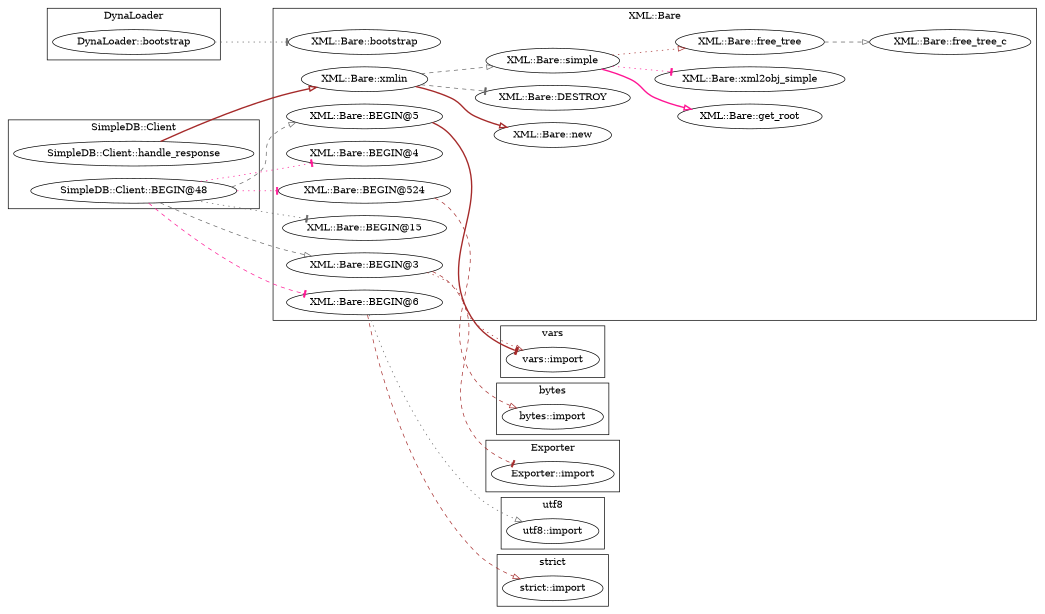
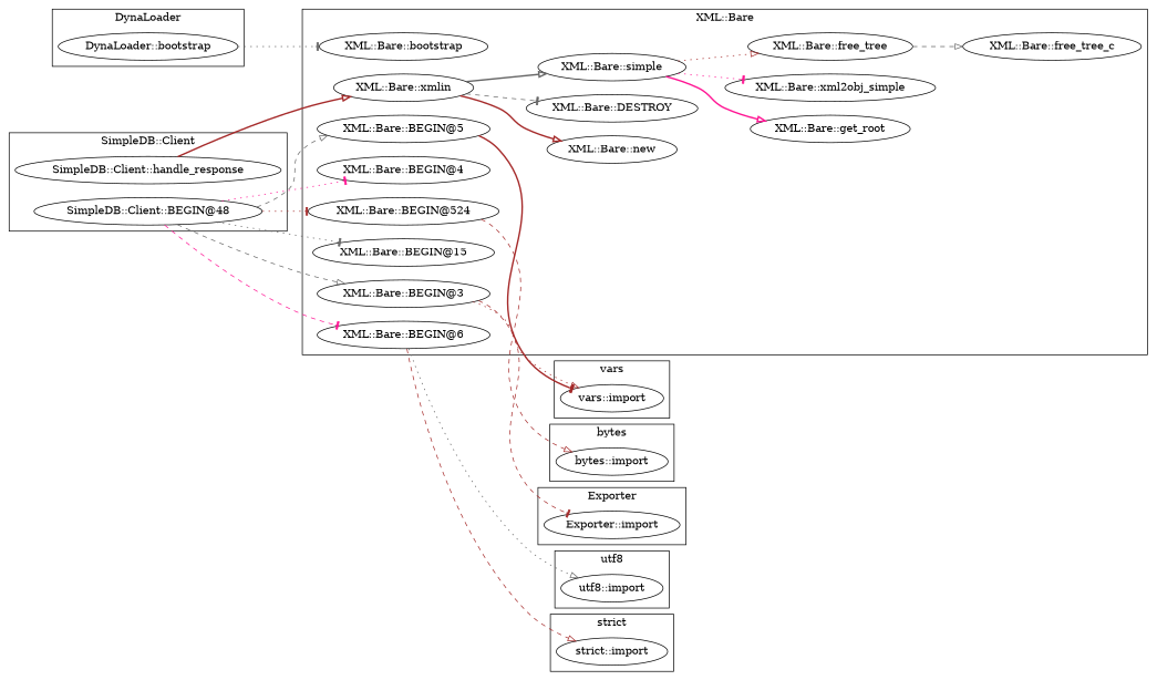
  digraph {
    rankdir=LR
    edge [arrowhead=onormal color=brown style=dotted]
    "vars::import"
    "DynaLoader::bootstrap"
    "XML::Bare::new"
    "XML::Bare::xmlin"
    "XML::Bare::get_root"
    "XML::Bare::free_tree_c"
    "XML::Bare::bootstrap"
    "XML::Bare::BEGIN@5"
    "XML::Bare::xml2obj_simple"
    "XML::Bare::DESTROY"
    "XML::Bare::simple"
    "XML::Bare::BEGIN@15"
    "XML::Bare::BEGIN@524"
    "XML::Bare::BEGIN@3"
    "XML::Bare::BEGIN@6"
    "XML::Bare::free_tree"
    "XML::Bare::BEGIN@4"
    "bytes::import"
    "utf8::import"
    "SimpleDB::Client::BEGIN@48"
    "SimpleDB::Client::handle_response"
    "strict::import"
    "Exporter::import"
    subgraph cluster_1 {
      label=vars
      "vars::import"
    }
    subgraph cluster_2 {
      label=DynaLoader
      "DynaLoader::bootstrap"
    }
    subgraph cluster_3 {
      label="XML::Bare"
      "XML::Bare::new"
      "XML::Bare::xmlin"
      "XML::Bare::get_root"
      "XML::Bare::free_tree_c"
      "XML::Bare::bootstrap"
      "XML::Bare::BEGIN@5"
      "XML::Bare::xml2obj_simple"
      "XML::Bare::DESTROY"
      "XML::Bare::simple"
      "XML::Bare::BEGIN@15"
      "XML::Bare::BEGIN@524"
      "XML::Bare::BEGIN@3"
      "XML::Bare::BEGIN@6"
      "XML::Bare::free_tree"
      "XML::Bare::BEGIN@4"
    }
    subgraph cluster_4 {
      label=bytes
      "bytes::import"
    }
    subgraph cluster_5 {
      label=utf8
      "utf8::import"
    }
    subgraph cluster_6 {
      label="SimpleDB::Client"
      "SimpleDB::Client::BEGIN@48"
      "SimpleDB::Client::handle_response"
    }
    subgraph cluster_7 {
      label="strict"
      "strict::import"
    }
    subgraph cluster_8 {
      label=Exporter
      "Exporter::import"
    }
    "DynaLoader::bootstrap" -> "XML::Bare::bootstrap" [arrowhead=tee color=gray40]
    "XML::Bare::xmlin" -> "XML::Bare::new" [style=bold]
    "XML::Bare::xmlin" -> "XML::Bare::DESTROY" [arrowhead=tee color=gray40 style=dashed]
-   "XML::Bare::xmlin" -> "XML::Bare::simple" [color=gray40 style=dashed]
+   "XML::Bare::xmlin" -> "XML::Bare::simple" [color=gray40 style=bold]
    "XML::Bare::BEGIN@5" -> "vars::import" [arrowhead=tee style=bold]
    "XML::Bare::simple" -> "XML::Bare::get_root" [color=deeppink style=bold]
    "XML::Bare::simple" -> "XML::Bare::xml2obj_simple" [arrowhead=tee color=deeppink]
    "XML::Bare::simple" -> "XML::Bare::free_tree"
    "XML::Bare::BEGIN@524" -> "bytes::import" [style=dashed]
    "XML::Bare::BEGIN@3" -> "vars::import"
    "XML::Bare::BEGIN@3" -> "Exporter::import" [arrowhead=tee style=dashed]
    "XML::Bare::BEGIN@6" -> "utf8::import" [color=gray40]
    "XML::Bare::BEGIN@6" -> "strict::import" [style=dashed]
    "XML::Bare::free_tree" -> "XML::Bare::free_tree_c" [color=gray40 style=dashed]
    "SimpleDB::Client::BEGIN@48" -> "XML::Bare::BEGIN@5" [color=gray40 style=dashed]
    "SimpleDB::Client::BEGIN@48" -> "XML::Bare::BEGIN@15" [arrowhead=tee color=gray40]
-   "SimpleDB::Client::BEGIN@48" -> "XML::Bare::BEGIN@524" [arrowhead=tee color=deeppink]
+   "SimpleDB::Client::BEGIN@48" -> "XML::Bare::BEGIN@524" [arrowhead=tee]
    "SimpleDB::Client::BEGIN@48" -> "XML::Bare::BEGIN@3" [color=gray40 style=dashed]
    "SimpleDB::Client::BEGIN@48" -> "XML::Bare::BEGIN@6" [arrowhead=tee color=deeppink style=dashed]
    "SimpleDB::Client::BEGIN@48" -> "XML::Bare::BEGIN@4" [arrowhead=tee color=deeppink]
    "SimpleDB::Client::handle_response" -> "XML::Bare::xmlin" [style=bold]
  }
